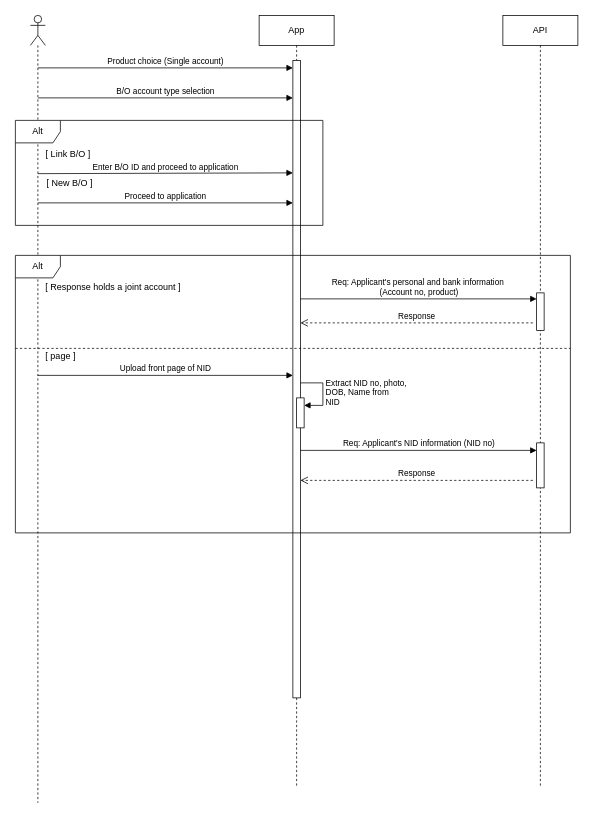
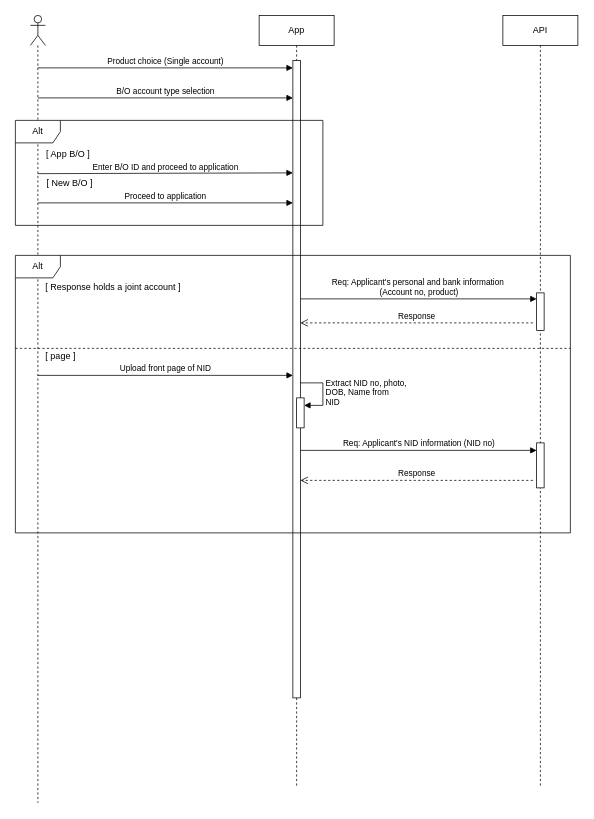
  <mxCell id="0" />
  <mxCell id="1" parent="0" />
  <mxCell id="2" value="" style="shape=umlLifeline;perimeter=lifelinePerimeter;whiteSpace=wrap;html=1;container=1;dropTarget=0;collapsible=0;recursiveResize=0;outlineConnect=0;portConstraint=eastwest;newEdgeStyle={&quot;curved&quot;:0,&quot;rounded&quot;:0};participant=umlActor;" parent="1" vertex="1"><mxGeometry x="40" y="20" width="20" height="1050" as="geometry" /></mxCell>
  <mxCell id="3" value="App" style="shape=umlLifeline;perimeter=lifelinePerimeter;whiteSpace=wrap;html=1;container=1;dropTarget=0;collapsible=0;recursiveResize=0;outlineConnect=0;portConstraint=eastwest;newEdgeStyle={&quot;curved&quot;:0,&quot;rounded&quot;:0};" parent="1" vertex="1"><mxGeometry x="345" y="20" width="100" height="1030" as="geometry" /></mxCell>
  <mxCell id="4" value="" style="html=1;points=[[0,0,0,0,5],[0,1,0,0,-5],[1,0,0,0,5],[1,1,0,0,-5]];perimeter=orthogonalPerimeter;outlineConnect=0;targetShapes=umlLifeline;portConstraint=eastwest;newEdgeStyle={&quot;curved&quot;:0,&quot;rounded&quot;:0};" parent="3" vertex="1"><mxGeometry x="45" y="60" width="10" height="850" as="geometry" /></mxCell>
  <mxCell id="5" value="API" style="shape=umlLifeline;perimeter=lifelinePerimeter;whiteSpace=wrap;html=1;container=1;dropTarget=0;collapsible=0;recursiveResize=0;outlineConnect=0;portConstraint=eastwest;newEdgeStyle={&quot;curved&quot;:0,&quot;rounded&quot;:0};" parent="1" vertex="1"><mxGeometry x="670" y="20" width="100" height="1030" as="geometry" /></mxCell>
  <mxCell id="6" value="Product choice (Single account)" style="html=1;verticalAlign=bottom;endArrow=block;curved=0;rounded=0;" parent="1" target="4" edge="1"><mxGeometry width="80" relative="1" as="geometry"><mxPoint x="50" y="90" as="sourcePoint" /><mxPoint x="130" y="90" as="targetPoint" /></mxGeometry></mxCell>
  <mxCell id="7" value="B/O account type selection" style="html=1;verticalAlign=bottom;endArrow=block;curved=0;rounded=0;" parent="1" target="4" edge="1"><mxGeometry width="80" relative="1" as="geometry"><mxPoint x="50" y="130" as="sourcePoint" /><mxPoint x="130" y="130" as="targetPoint" /></mxGeometry></mxCell>
  <mxCell id="8" value="Alt" style="shape=umlFrame;whiteSpace=wrap;html=1;pointerEvents=0;" parent="1" vertex="1"><mxGeometry x="20" y="160" width="410" height="140" as="geometry" /></mxCell>
- <mxCell id="9" value="[ Link B/O ]" style="text;html=1;align=center;verticalAlign=middle;resizable=0;points=[];autosize=1;strokeColor=none;fillColor=none;" parent="1" vertex="1"><mxGeometry x="50" y="190" width="80" height="30" as="geometry" /></mxCell>
+ <mxCell id="9" value="[ App B/O ]" style="text;html=1;align=center;verticalAlign=middle;resizable=0;points=[];autosize=1;strokeColor=none;fillColor=none;" parent="1" vertex="1"><mxGeometry x="50" y="190" width="80" height="30" as="geometry" /></mxCell>
  <mxCell id="10" value="Enter B/O ID and proceed to application" style="html=1;verticalAlign=bottom;endArrow=block;curved=0;rounded=0;entryX=0;entryY=0.532;entryDx=0;entryDy=0;entryPerimeter=0;" parent="1" edge="1"><mxGeometry width="80" relative="1" as="geometry"><mxPoint x="50" y="231.04" as="sourcePoint" /><mxPoint x="390" y="230" as="targetPoint" /></mxGeometry></mxCell>
  <mxCell id="11" value="[ New B/O ]" style="text;whiteSpace=wrap;html=1;" parent="1" vertex="1"><mxGeometry x="60" y="230" width="90" height="40" as="geometry" /></mxCell>
  <mxCell id="12" value="Proceed to application" style="html=1;verticalAlign=bottom;endArrow=block;curved=0;rounded=0;" parent="1" edge="1"><mxGeometry width="80" relative="1" as="geometry"><mxPoint x="50" y="270" as="sourcePoint" /><mxPoint x="390" y="270" as="targetPoint" /></mxGeometry></mxCell>
  <mxCell id="13" value="Alt" style="shape=umlFrame;whiteSpace=wrap;html=1;pointerEvents=0;" parent="1" vertex="1"><mxGeometry x="20" y="340" width="740" height="370" as="geometry" /></mxCell>
  <mxCell id="14" value="[ Response holds a joint account ]" style="text;html=1;align=center;verticalAlign=middle;resizable=0;points=[];autosize=1;strokeColor=none;fillColor=none;" parent="1" vertex="1"><mxGeometry x="50" y="368" width="200" height="30" as="geometry" /></mxCell>
  <mxCell id="15" value="" style="html=1;points=[[0,0,0,0,5],[0,1,0,0,-5],[1,0,0,0,5],[1,1,0,0,-5]];perimeter=orthogonalPerimeter;outlineConnect=0;targetShapes=umlLifeline;portConstraint=eastwest;newEdgeStyle={&quot;curved&quot;:0,&quot;rounded&quot;:0};" parent="1" vertex="1"><mxGeometry x="715" y="390" width="10" height="50" as="geometry" /></mxCell>
  <mxCell id="16" value="Req: Applicant's personal and bank information&amp;nbsp;&lt;div&gt;(Account no, product)&lt;/div&gt;" style="html=1;verticalAlign=bottom;endArrow=block;curved=0;rounded=0;" parent="1" target="15" edge="1"><mxGeometry width="80" relative="1" as="geometry"><mxPoint x="400" y="398" as="sourcePoint" /><mxPoint x="480" y="398" as="targetPoint" /></mxGeometry></mxCell>
  <mxCell id="17" value="Response" style="html=1;verticalAlign=bottom;endArrow=open;dashed=1;endSize=8;curved=0;rounded=0;" parent="1" target="4" edge="1"><mxGeometry relative="1" as="geometry"><mxPoint x="710" y="430" as="sourcePoint" /><mxPoint x="630" y="430" as="targetPoint" /></mxGeometry></mxCell>
  <mxCell id="18" value="" style="line;strokeWidth=1;fillColor=none;align=left;verticalAlign=middle;spacingTop=-1;spacingLeft=3;spacingRight=3;rotatable=0;labelPosition=right;points=[];portConstraint=eastwest;strokeColor=inherit;dashed=1;" parent="1" vertex="1"><mxGeometry x="20" y="460" width="740" height="8" as="geometry" /></mxCell>
  <mxCell id="19" value="[ page ]" style="text;html=1;align=center;verticalAlign=middle;resizable=0;points=[];autosize=1;strokeColor=none;fillColor=none;" parent="1" vertex="1"><mxGeometry x="50" y="460" width="60" height="30" as="geometry" /></mxCell>
  <mxCell id="20" value="Upload front page of NID" style="html=1;verticalAlign=bottom;endArrow=block;curved=0;rounded=0;" parent="1" target="4" edge="1"><mxGeometry width="80" relative="1" as="geometry"><mxPoint x="50" y="500" as="sourcePoint" /><mxPoint x="130" y="500" as="targetPoint" /></mxGeometry></mxCell>
  <mxCell id="21" value="" style="html=1;points=[[0,0,0,0,5],[0,1,0,0,-5],[1,0,0,0,5],[1,1,0,0,-5]];perimeter=orthogonalPerimeter;outlineConnect=0;targetShapes=umlLifeline;portConstraint=eastwest;newEdgeStyle={&quot;curved&quot;:0,&quot;rounded&quot;:0};" parent="1" vertex="1"><mxGeometry x="395" y="530" width="10" height="40" as="geometry" /></mxCell>
  <mxCell id="22" value="Extract NID no, photo,&lt;div&gt;DOB, Name from&lt;/div&gt;&lt;div&gt;NID&lt;/div&gt;" style="html=1;align=left;spacingLeft=2;endArrow=block;rounded=0;edgeStyle=orthogonalEdgeStyle;curved=0;rounded=0;" parent="1" target="21" edge="1"><mxGeometry relative="1" as="geometry"><mxPoint x="400" y="510" as="sourcePoint" /><Array as="points"><mxPoint x="430" y="540" /></Array></mxGeometry></mxCell>
  <mxCell id="23" value="" style="html=1;points=[[0,0,0,0,5],[0,1,0,0,-5],[1,0,0,0,5],[1,1,0,0,-5]];perimeter=orthogonalPerimeter;outlineConnect=0;targetShapes=umlLifeline;portConstraint=eastwest;newEdgeStyle={&quot;curved&quot;:0,&quot;rounded&quot;:0};" vertex="1" parent="1"><mxGeometry x="715" y="590" width="10" height="60" as="geometry" /></mxCell>
  <mxCell id="24" value="Req: Applicant's NID information (NID no)" style="html=1;verticalAlign=bottom;endArrow=block;curved=0;rounded=0;" edge="1" parent="1" target="23"><mxGeometry width="80" relative="1" as="geometry"><mxPoint x="400" y="600" as="sourcePoint" /><mxPoint x="480" y="600" as="targetPoint" /></mxGeometry></mxCell>
  <mxCell id="25" value="Response" style="html=1;verticalAlign=bottom;endArrow=open;dashed=1;endSize=8;curved=0;rounded=0;" edge="1" parent="1" target="4"><mxGeometry relative="1" as="geometry"><mxPoint x="710" y="640" as="sourcePoint" /><mxPoint x="630" y="640" as="targetPoint" /></mxGeometry></mxCell>
